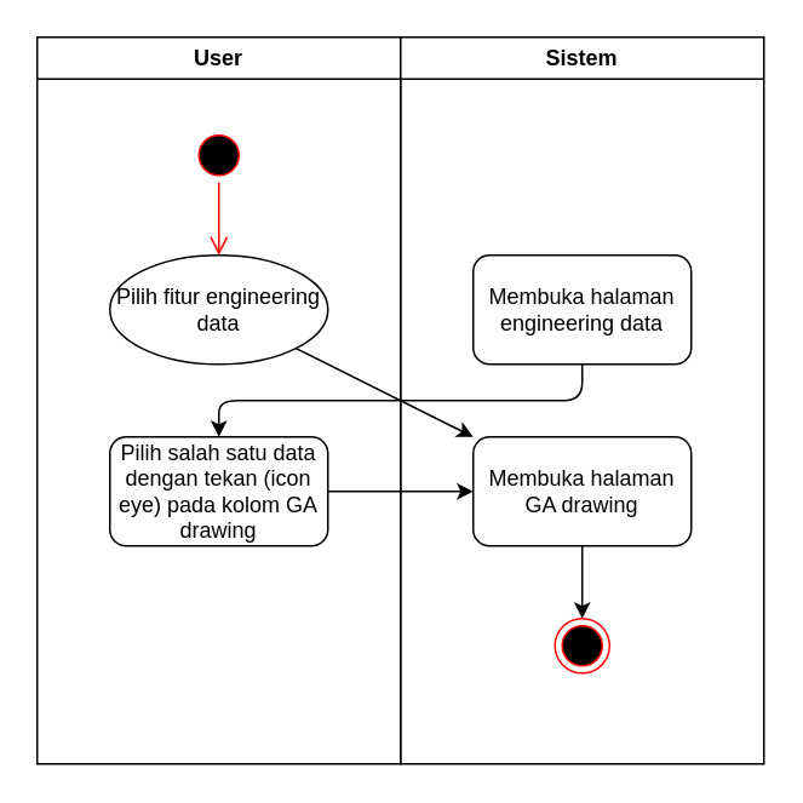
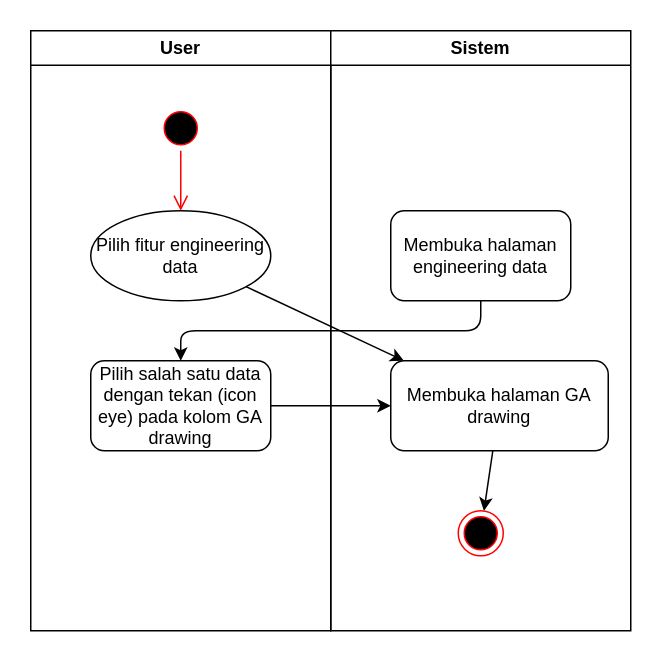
  <mxCell id="0" />
  <mxCell id="1" parent="0" />
  <mxCell id="2" value="User" style="swimlane;whiteSpace=wrap;html=1;" parent="1" vertex="1"><mxGeometry x="20" y="20" width="200" height="400" as="geometry" /></mxCell>
  <mxCell id="3" value="" style="ellipse;html=1;shape=startState;fillColor=#000000;strokeColor=#ff0000;" parent="2" vertex="1"><mxGeometry x="85" y="50" width="30" height="30" as="geometry" /></mxCell>
  <mxCell id="4" value="" style="edgeStyle=orthogonalEdgeStyle;html=1;verticalAlign=bottom;endArrow=open;endSize=8;strokeColor=#ff0000;entryX=0.5;entryY=0;entryDx=0;entryDy=0;" parent="2" source="3" target="5" edge="1"><mxGeometry relative="1" as="geometry"><mxPoint x="100" y="140" as="targetPoint" /></mxGeometry></mxCell>
  <mxCell id="5" value="Pilih fitur engineering data" style="ellipse;whiteSpace=wrap;html=1;" parent="2" vertex="1"><mxGeometry x="40" y="120" width="120" height="60" as="geometry" /></mxCell>
  <mxCell id="6" value="Pilih salah satu data dengan tekan (icon eye) pada kolom GA drawing" style="whiteSpace=wrap;html=1;rounded=1;" vertex="1" parent="2"><mxGeometry x="40" y="220" width="120" height="60" as="geometry" /></mxCell>
  <mxCell id="7" value="Sistem" style="swimlane;whiteSpace=wrap;html=1;startSize=23;" parent="1" vertex="1"><mxGeometry x="220" y="20" width="200" height="400" as="geometry" /></mxCell>
  <mxCell id="8" value="Membuka halaman engineering data" style="rounded=1;whiteSpace=wrap;html=1;" vertex="1" parent="7"><mxGeometry x="40" y="120" width="120" height="60" as="geometry" /></mxCell>
  <mxCell id="9" value="" style="edgeStyle=none;html=1;" edge="1" parent="7" source="10" target="11"><mxGeometry relative="1" as="geometry" /></mxCell>
- <mxCell id="10" value="Membuka halaman GA drawing" style="whiteSpace=wrap;html=1;rounded=1;" vertex="1" parent="7"><mxGeometry x="40" y="220" width="120" height="60" as="geometry" /></mxCell>
+ <mxCell id="10" value="Membuka halaman GA drawing" style="whiteSpace=wrap;html=1;rounded=1;" vertex="1" parent="7"><mxGeometry x="40" y="220" width="145" height="60" as="geometry" /></mxCell>
  <mxCell id="11" value="" style="ellipse;html=1;shape=endState;fillColor=#000000;strokeColor=#ff0000;" vertex="1" parent="7"><mxGeometry x="85" y="320" width="30" height="30" as="geometry" /></mxCell>
  <mxCell id="12" value="" style="edgeStyle=none;html=1;" edge="1" parent="1" source="5" target="10"><mxGeometry relative="1" as="geometry" /></mxCell>
  <mxCell id="13" value="" style="edgeStyle=none;html=1;entryX=0.5;entryY=0;entryDx=0;entryDy=0;exitX=0.5;exitY=1;exitDx=0;exitDy=0;" edge="1" parent="1" source="8" target="6"><mxGeometry relative="1" as="geometry"><Array as="points"><mxPoint x="320" y="220" /><mxPoint x="120" y="220" /></Array></mxGeometry></mxCell>
  <mxCell id="14" value="" style="edgeStyle=none;html=1;" edge="1" parent="1" source="6" target="10"><mxGeometry relative="1" as="geometry" /></mxCell>
